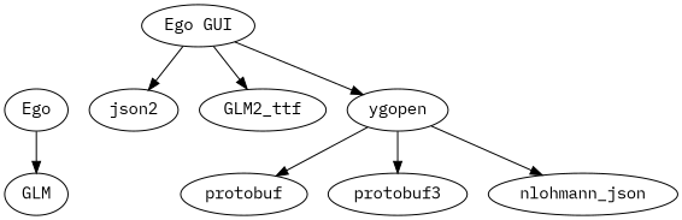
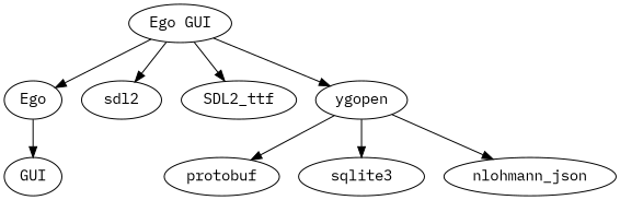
  digraph {
    fontname="IBM Plex Mono"
    node [fontname="IBM Plex Mono"]
    edge [fontname="IBM Plex Mono"]
    n1 [label="Ego GUI"]
    Ego
-   sdl2 [label=json2]
-   SDL2_ttf [label=GLM2_ttf]
+   sdl2
+   SDL2_ttf
    ygopen
-   GLM
+   GLM [label=GUI]
    protobuf
-   sqlite3 [label=protobuf3]
+   sqlite3
    nlohmann_json
+   n1 -> Ego
    n1 -> sdl2
    n1 -> SDL2_ttf
    n1 -> ygopen
    Ego -> GLM
    ygopen -> protobuf
    ygopen -> sqlite3
    ygopen -> nlohmann_json
  }
